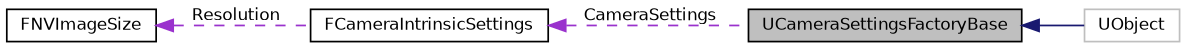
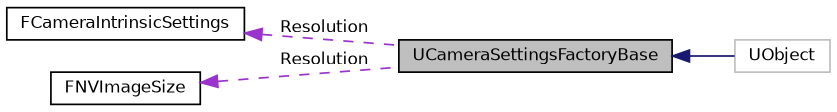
  digraph {
    rankdir=LR
    node [color=black fillcolor=white fontname=Helvetica fontsize=10 shape=record style=filled]
    edge [color=darkorchid3 dir=back fontname=Helvetica fontsize=10 labelfontname=Helvetica labelfontsize=10 style=dashed]
    n1 [fillcolor=grey75 fontcolor=black height=0.2 label=UCameraSettingsFactoryBase width=0.4]
    n2 [color=grey75 height=0.2 label=UObject width=0.4]
    n3 [height=0.2 label=FCameraIntrinsicSettings width=0.4]
    n4 [height=0.2 label=FNVImageSize width=0.4]
    n1 -> n2 [color=midnightblue style=solid]
-   n3 -> n1 [label=" CameraSettings"]
-   n4 -> n3 [label=" Resolution"]
+   n3 -> n1 [label=" Resolution"]
+   n4 -> n1 [label=" Resolution"]
  }
